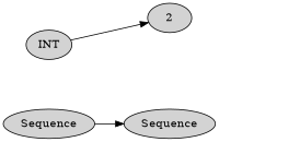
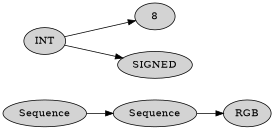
  digraph {
    nodesep=0.4
    rankdir=LR
    node [style=filled]
    n1 [label=Sequence]
    n2 [label=Sequence]
+   RGB
    INT
-   8 [label=2]
+   8
+   SIGNED
    n1 -> n2
+   n2 -> RGB
    INT -> 8
+   INT -> SIGNED
  }
